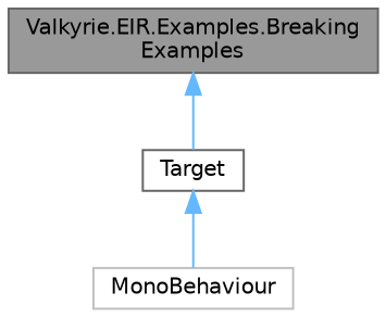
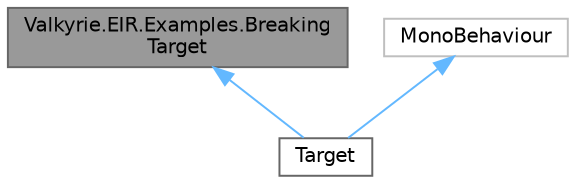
  digraph {
    node [color=gray40 fillcolor=white fontname=Helvetica fontsize=10 shape=box style=filled]
    edge [color=steelblue1 dir=back fontname=Helvetica fontsize=10 labelfontname=Helvetica labelfontsize=10 style=solid]
-   n1 [fillcolor=grey60 fontcolor=black height=0.2 label="Valkyrie.EIR.Examples.Breaking\lExamples" width=0.4]
+   n1 [fillcolor=grey60 fontcolor=black height=0.2 label="Valkyrie.EIR.Examples.Breaking\lTarget" width=0.4]
    n2 [height=0.2 label=Target width=0.4]
    n3 [color=grey75 height=0.2 label=MonoBehaviour width=0.4]
    n1 -> n2
-   n2 -> n3
+   n3 -> n2
  }
